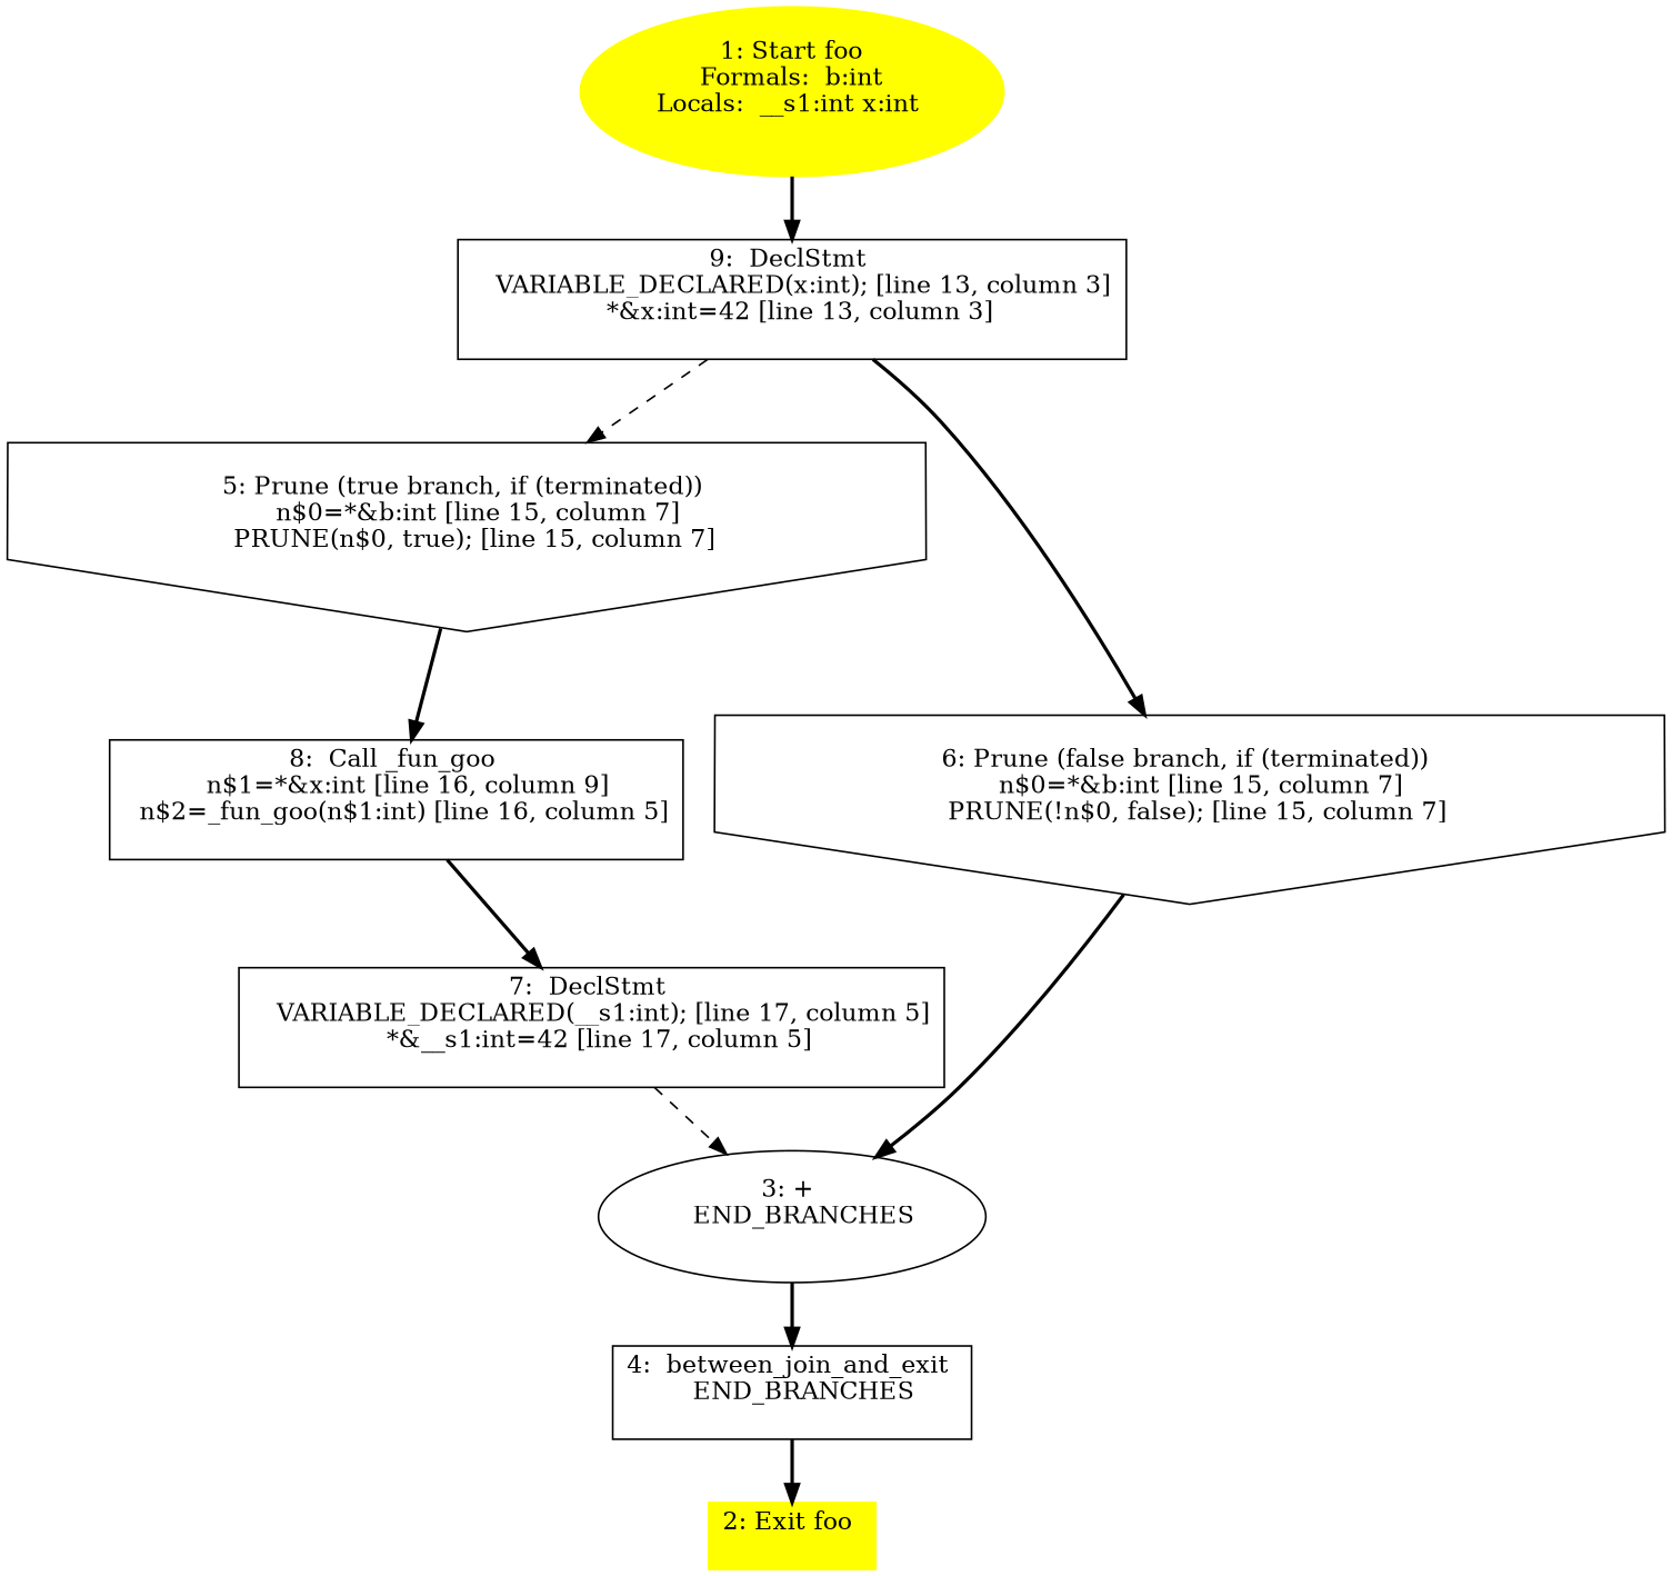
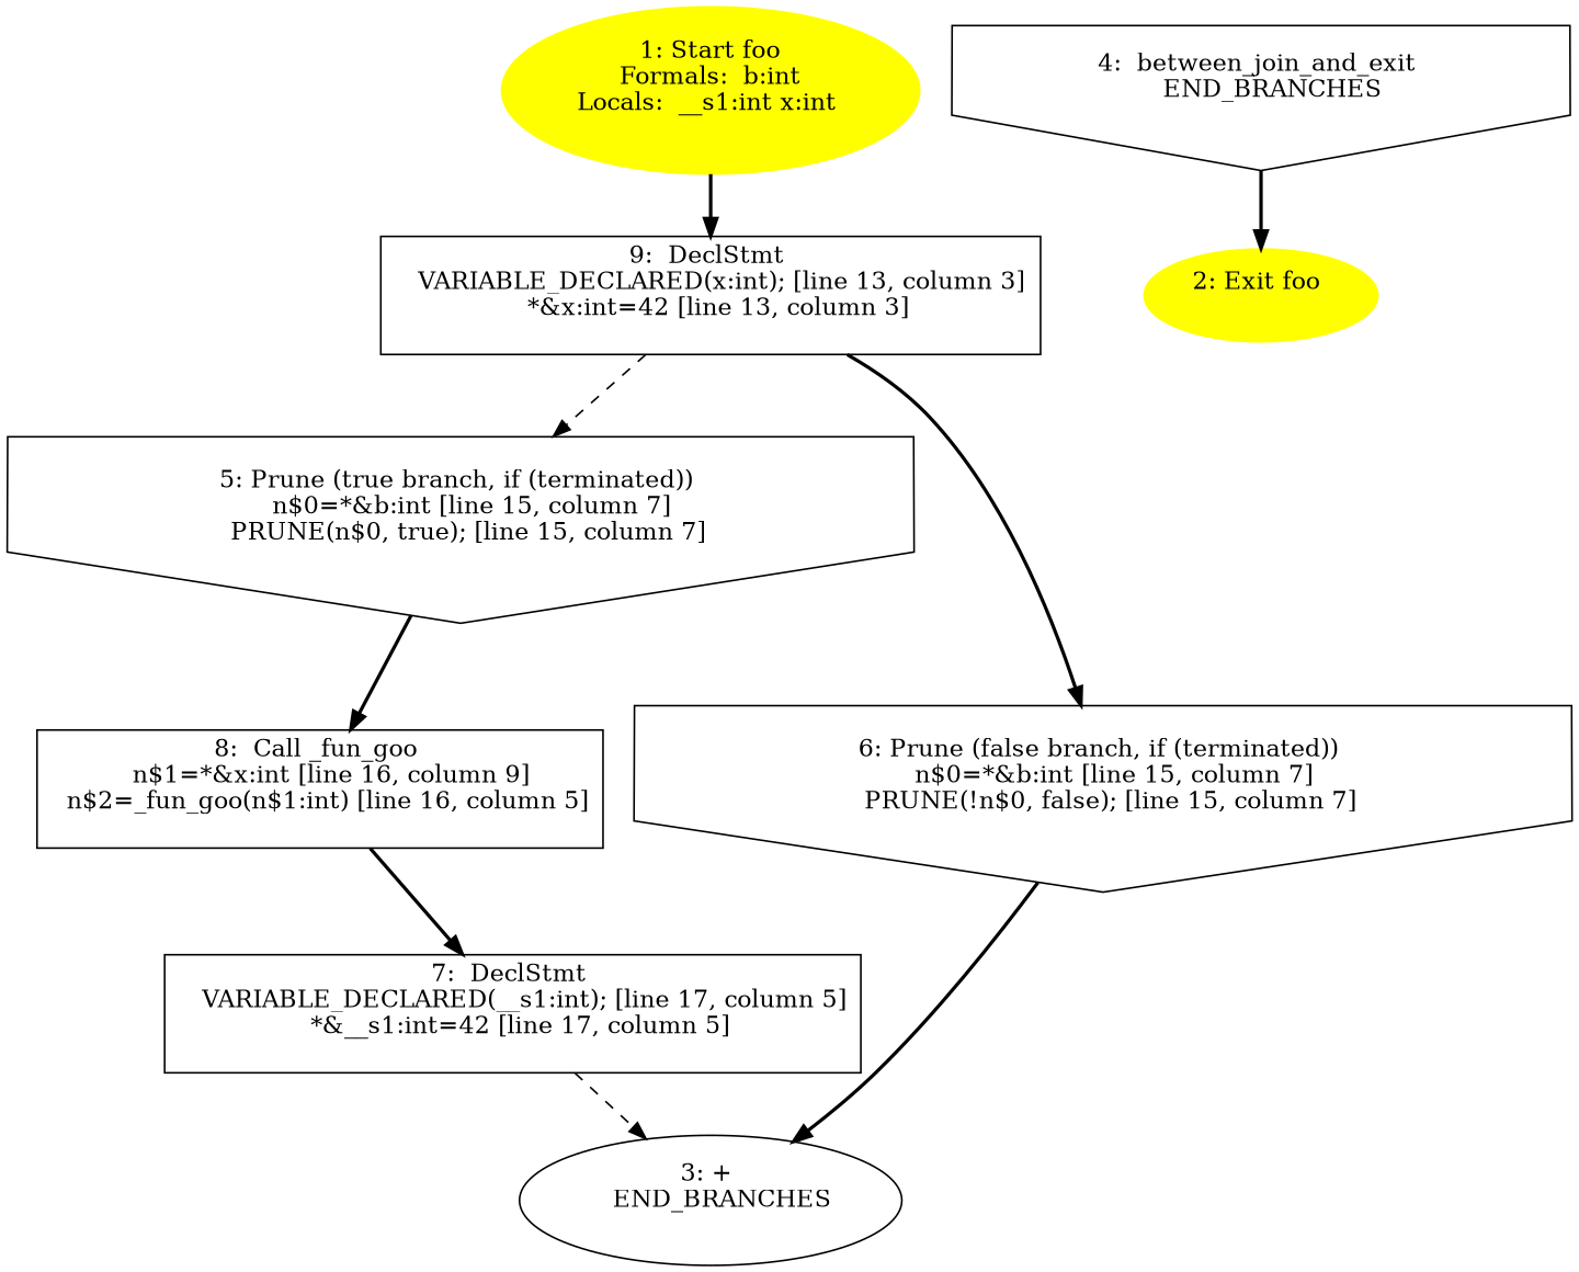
  digraph {
    node [shape=box]
    edge [style=bold]
    n1 [color=yellow label="1: Start foo\nFormals:  b:int\nLocals:  __s1:int x:int \n  " style=filled shape=""]
    n2 [label="9:  DeclStmt \n   VARIABLE_DECLARED(x:int); [line 13, column 3]\n  *&x:int=42 [line 13, column 3]\n "]
    n3 [label="5: Prune (true branch, if (terminated)) \n   n$0=*&b:int [line 15, column 7]\n  PRUNE(n$0, true); [line 15, column 7]\n " shape=invhouse]
    n4 [label="6: Prune (false branch, if (terminated)) \n   n$0=*&b:int [line 15, column 7]\n  PRUNE(!n$0, false); [line 15, column 7]\n " shape=invhouse]
    n5 [label="8:  Call _fun_goo \n   n$1=*&x:int [line 16, column 9]\n  n$2=_fun_goo(n$1:int) [line 16, column 5]\n "]
    n6 [label="3: + \n   END_BRANCHES\n " shape=""]
-   n7 [color=yellow label="2: Exit foo \n  " style=filled]
-   n8 [label="4:  between_join_and_exit \n   END_BRANCHES\n "]
+   n7 [color=yellow label="2: Exit foo \n  " style=filled shape=""]
+   n8 [label="4:  between_join_and_exit \n   END_BRANCHES\n " shape=invhouse]
    n9 [label="7:  DeclStmt \n   VARIABLE_DECLARED(__s1:int); [line 17, column 5]\n  *&__s1:int=42 [line 17, column 5]\n "]
    n1 -> n2
    n2 -> n3 [style=dashed]
    n2 -> n4
    n3 -> n5
    n4 -> n6
    n5 -> n9
-   n6 -> n8
    n8 -> n7
    n9 -> n6 [style=dashed]
  }
